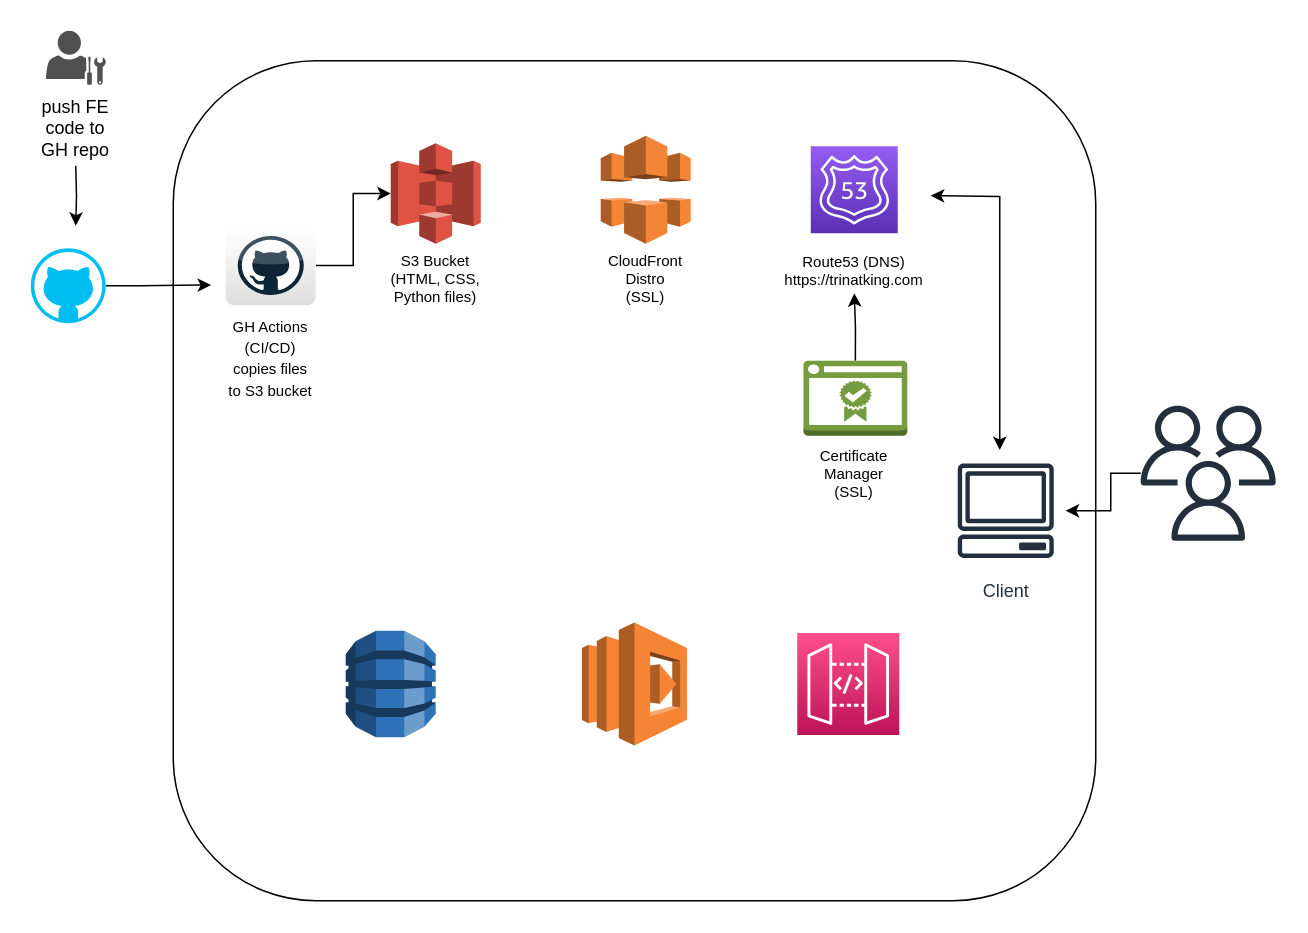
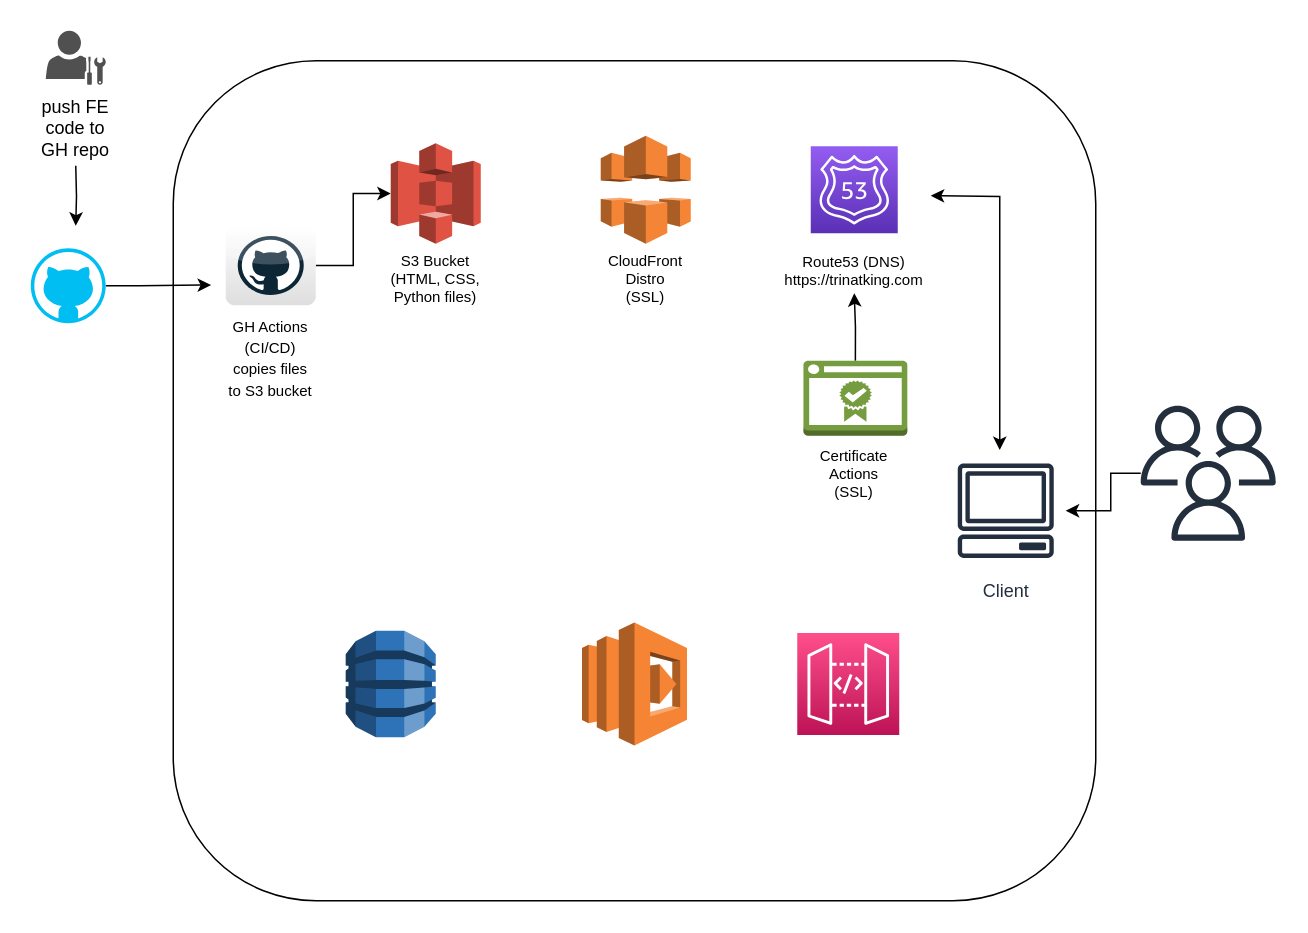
  <mxCell id="0" />
  <mxCell id="1" parent="0" />
  <mxCell id="2" style="edgeStyle=orthogonalEdgeStyle;rounded=0;orthogonalLoop=1;jettySize=auto;html=1;" edge="1" parent="1"><mxGeometry relative="1" as="geometry"><mxPoint x="50" y="150" as="targetPoint" /><mxPoint x="50" y="110" as="sourcePoint" /></mxGeometry></mxCell>
  <mxCell id="3" value="push FE code to GH repo" style="text;strokeColor=none;align=center;fillColor=none;html=1;verticalAlign=middle;whiteSpace=wrap;rounded=0;" vertex="1" parent="1"><mxGeometry x="20" y="70" width="60" height="30" as="geometry" /></mxCell>
  <mxCell id="4" value="" style="rounded=1;whiteSpace=wrap;html=1;arcSize=17;" vertex="1" parent="1"><mxGeometry x="115" y="40" width="615" height="560" as="geometry" /></mxCell>
  <mxCell id="5" style="edgeStyle=orthogonalEdgeStyle;rounded=0;orthogonalLoop=1;jettySize=auto;html=1;exitX=1;exitY=0.5;exitDx=0;exitDy=0;exitPerimeter=0;entryX=0.041;entryY=0.267;entryDx=0;entryDy=0;entryPerimeter=0;" edge="1" parent="1" source="6" target="4"><mxGeometry relative="1" as="geometry" /></mxCell>
  <mxCell id="6" value="" style="verticalLabelPosition=bottom;html=1;verticalAlign=top;align=center;strokeColor=none;fillColor=#00BEF2;shape=mxgraph.azure.github_code;pointerEvents=1;" vertex="1" parent="1"><mxGeometry x="20" y="165" width="50" height="50" as="geometry" /></mxCell>
  <mxCell id="7" style="edgeStyle=orthogonalEdgeStyle;rounded=0;orthogonalLoop=1;jettySize=auto;html=1;entryX=0;entryY=0.5;entryDx=0;entryDy=0;entryPerimeter=0;" edge="1" parent="1" source="8" target="10"><mxGeometry relative="1" as="geometry" /></mxCell>
  <mxCell id="8" value="" style="dashed=0;outlineConnect=0;html=1;align=center;labelPosition=center;verticalLabelPosition=bottom;verticalAlign=top;shape=mxgraph.webicons.github;gradientColor=#DFDEDE" vertex="1" parent="1"><mxGeometry x="150" y="150" width="60" height="53" as="geometry" /></mxCell>
  <mxCell id="9" value="&lt;font style=&quot;font-size: 10px;&quot;&gt;GH Actions (CI/CD) copies files to S3 bucket&lt;br&gt;&lt;br&gt;&lt;/font&gt;" style="text;strokeColor=none;align=center;fillColor=none;html=1;verticalAlign=middle;whiteSpace=wrap;rounded=0;" vertex="1" parent="1"><mxGeometry x="150" y="230" width="60" height="30" as="geometry" /></mxCell>
  <mxCell id="10" value="" style="outlineConnect=0;dashed=0;verticalLabelPosition=bottom;verticalAlign=top;align=center;html=1;shape=mxgraph.aws3.s3;fillColor=#E05243;gradientColor=none;" vertex="1" parent="1"><mxGeometry x="260" y="95" width="60" height="67" as="geometry" /></mxCell>
  <mxCell id="11" value="" style="outlineConnect=0;dashed=0;verticalLabelPosition=bottom;verticalAlign=top;align=center;html=1;shape=mxgraph.aws3.cloudfront;fillColor=#F58536;gradientColor=none;" vertex="1" parent="1"><mxGeometry x="400" y="90" width="60" height="72" as="geometry" /></mxCell>
  <mxCell id="12" style="edgeStyle=orthogonalEdgeStyle;rounded=0;orthogonalLoop=1;jettySize=auto;html=1;entryX=0.45;entryY=-0.006;entryDx=0;entryDy=0;entryPerimeter=0;fontSize=10;startArrow=classic;startFill=1;" edge="1" parent="1" target="14"><mxGeometry relative="1" as="geometry"><mxPoint x="620" y="130" as="sourcePoint" /></mxGeometry></mxCell>
  <mxCell id="13" value="" style="sketch=0;points=[[0,0,0],[0.25,0,0],[0.5,0,0],[0.75,0,0],[1,0,0],[0,1,0],[0.25,1,0],[0.5,1,0],[0.75,1,0],[1,1,0],[0,0.25,0],[0,0.5,0],[0,0.75,0],[1,0.25,0],[1,0.5,0],[1,0.75,0]];outlineConnect=0;fontColor=#232F3E;gradientColor=#945DF2;gradientDirection=north;fillColor=#5A30B5;strokeColor=#ffffff;dashed=0;verticalLabelPosition=bottom;verticalAlign=top;align=center;html=1;fontSize=12;fontStyle=0;aspect=fixed;shape=mxgraph.aws4.resourceIcon;resIcon=mxgraph.aws4.route_53;" vertex="1" parent="1"><mxGeometry x="540" y="97" width="58" height="58" as="geometry" /></mxCell>
  <mxCell id="14" value="Client" style="sketch=0;outlineConnect=0;fontColor=#232F3E;gradientColor=none;strokeColor=#232F3E;fillColor=#ffffff;dashed=0;verticalLabelPosition=bottom;verticalAlign=top;align=center;html=1;fontSize=12;fontStyle=0;aspect=fixed;shape=mxgraph.aws4.resourceIcon;resIcon=mxgraph.aws4.client;" vertex="1" parent="1"><mxGeometry x="630" y="300" width="80" height="80" as="geometry" /></mxCell>
  <mxCell id="15" value="" style="outlineConnect=0;dashed=0;verticalLabelPosition=bottom;verticalAlign=top;align=center;html=1;shape=mxgraph.aws3.dynamo_db;fillColor=#2E73B8;gradientColor=none;" vertex="1" parent="1"><mxGeometry x="230" y="420" width="60" height="71" as="geometry" /></mxCell>
  <mxCell id="16" value="" style="outlineConnect=0;dashed=0;verticalLabelPosition=bottom;verticalAlign=top;align=center;html=1;shape=mxgraph.aws3.lambda;fillColor=#F58534;gradientColor=none;" vertex="1" parent="1"><mxGeometry x="387.5" y="414.5" width="70" height="82" as="geometry" /></mxCell>
  <mxCell id="17" value="" style="sketch=0;points=[[0,0,0],[0.25,0,0],[0.5,0,0],[0.75,0,0],[1,0,0],[0,1,0],[0.25,1,0],[0.5,1,0],[0.75,1,0],[1,1,0],[0,0.25,0],[0,0.5,0],[0,0.75,0],[1,0.25,0],[1,0.5,0],[1,0.75,0]];outlineConnect=0;fontColor=#232F3E;gradientColor=#FF4F8B;gradientDirection=north;fillColor=#BC1356;strokeColor=#ffffff;dashed=0;verticalLabelPosition=bottom;verticalAlign=top;align=center;html=1;fontSize=12;fontStyle=0;aspect=fixed;shape=mxgraph.aws4.resourceIcon;resIcon=mxgraph.aws4.api_gateway;" vertex="1" parent="1"><mxGeometry x="531" y="421.5" width="68" height="68" as="geometry" /></mxCell>
  <mxCell id="18" style="edgeStyle=orthogonalEdgeStyle;rounded=0;orthogonalLoop=1;jettySize=auto;html=1;fontSize=10;" edge="1" parent="1" source="19" target="14"><mxGeometry relative="1" as="geometry"><mxPoint x="720" y="340" as="targetPoint" /><Array as="points"><mxPoint x="740" y="315" /><mxPoint x="740" y="340" /></Array></mxGeometry></mxCell>
  <mxCell id="19" value="" style="sketch=0;outlineConnect=0;fontColor=#232F3E;gradientColor=none;fillColor=#232F3D;strokeColor=none;dashed=0;verticalLabelPosition=bottom;verticalAlign=top;align=center;html=1;fontSize=12;fontStyle=0;aspect=fixed;pointerEvents=1;shape=mxgraph.aws4.users;" vertex="1" parent="1"><mxGeometry x="760" y="270" width="90" height="90" as="geometry" /></mxCell>
  <mxCell id="20" value="" style="sketch=0;pointerEvents=1;shadow=0;dashed=0;html=1;strokeColor=none;fillColor=#505050;labelPosition=center;verticalLabelPosition=bottom;verticalAlign=top;outlineConnect=0;align=center;shape=mxgraph.office.users.administrator;" vertex="1" parent="1"><mxGeometry x="30" width="40" height="36" as="geometry" y="20" /></mxCell>
  <mxCell id="21" value="S3 Bucket (HTML, CSS, Python files)" style="text;strokeColor=none;align=center;fillColor=none;html=1;verticalAlign=middle;whiteSpace=wrap;rounded=0;fontSize=10;" vertex="1" parent="1"><mxGeometry x="255" y="175" width="70" height="20" as="geometry" /></mxCell>
  <mxCell id="22" value="CloudFront Distro&lt;br&gt;(SSL)" style="text;strokeColor=none;align=center;fillColor=none;html=1;verticalAlign=middle;whiteSpace=wrap;rounded=0;fontSize=10;" vertex="1" parent="1"><mxGeometry x="400" y="170" width="60" height="30" as="geometry" /></mxCell>
  <mxCell id="23" value="Route53 (DNS)&lt;br&gt;https://trinatking.com" style="text;strokeColor=none;align=center;fillColor=none;html=1;verticalAlign=middle;whiteSpace=wrap;rounded=0;fontSize=10;" vertex="1" parent="1"><mxGeometry x="539" y="165" width="60" height="30" as="geometry" /></mxCell>
  <mxCell id="24" style="edgeStyle=orthogonalEdgeStyle;rounded=0;orthogonalLoop=1;jettySize=auto;html=1;exitX=0.5;exitY=0;exitDx=0;exitDy=0;exitPerimeter=0;entryX=0.5;entryY=1;entryDx=0;entryDy=0;fontSize=10;" edge="1" parent="1" source="25" target="23"><mxGeometry relative="1" as="geometry" /></mxCell>
  <mxCell id="25" value="" style="outlineConnect=0;dashed=0;verticalLabelPosition=bottom;verticalAlign=top;align=center;html=1;shape=mxgraph.aws3.certificate_manager_2;fillColor=#759C3E;gradientColor=none;fontSize=10;" vertex="1" parent="1"><mxGeometry x="535.13" y="240" width="69.25" height="50" as="geometry" /></mxCell>
- <mxCell id="26" value="Certificate Manager (SSL)" style="text;strokeColor=none;align=center;fillColor=none;html=1;verticalAlign=middle;whiteSpace=wrap;rounded=0;fontSize=10;" vertex="1" parent="1"><mxGeometry x="539" y="300" width="60" height="30" as="geometry" /></mxCell>
+ <mxCell id="26" value="Certificate Actions (SSL)" style="text;strokeColor=none;align=center;fillColor=none;html=1;verticalAlign=middle;whiteSpace=wrap;rounded=0;fontSize=10;" vertex="1" parent="1"><mxGeometry x="539" y="300" width="60" height="30" as="geometry" /></mxCell>
